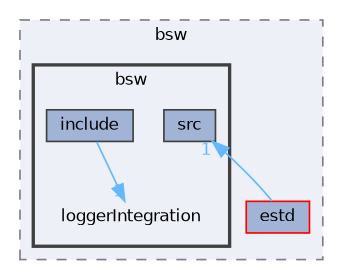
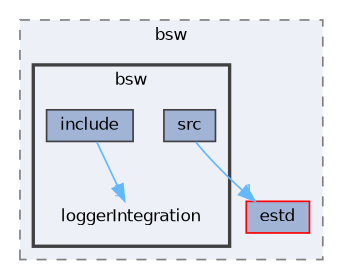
  digraph {
    compound=true
    node [fontname=Helvetica fontsize=10 shape=box color=grey25 fillcolor="#a2b4d6" style=filled]
    edge [color=steelblue1 fontcolor=steelblue1 fontname=Helvetica fontsize=10 headlabel=1 labeldistance=1.5 labelfontname=Helvetica labelfontsize=10]
    n1 [height=0.2 label=loggerIntegration shape=plaintext width=0.4 color="" fillcolor="" style=""]
    n2 [height=0.2 label=include width=0.4]
    n3 [height=0.2 label=src width=0.4]
    n4 [color=red height=0.2 label=estd width=0.4]
    subgraph cluster_1 {
      bgcolor="#edf0f7"
      fontname=Helvetica
      fontsize=10
      label=bsw
      pencolor=grey50
      style="filled,dashed"
      n4
      subgraph cluster_2 {
        bgcolor="#edf0f7"
        fontname=Helvetica
        fontsize=10
        label=bsw
        pencolor=grey25
        style="filled,bold"
        n1
        n2
        n3
      }
    }
    n2 -> n1
-   n4 -> n3
+   n3 -> n4
  }
